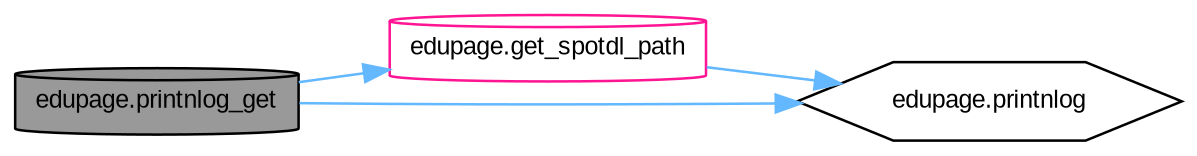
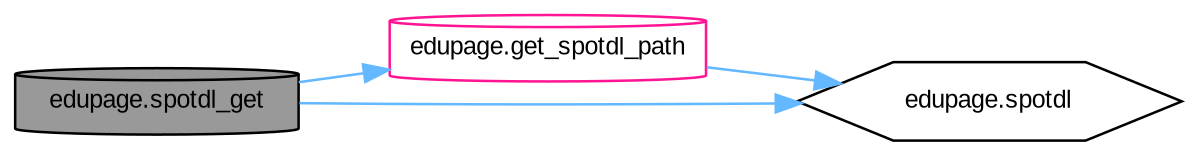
  digraph {
    fontname="Liberation Sans"
    rankdir=LR
    node [color=black fillcolor=white fontname="Liberation Sans" fontsize=10 shape=cylinder style=filled]
    edge [color=steelblue1 fontname="Liberation Sans" fontsize=10 labelfontname=Helvetica labelfontsize=10 style=solid]
-   n1 [fillcolor=grey60 fontcolor=black height=0.2 label="edupage.printnlog_get" width=0.4]
+   n1 [fillcolor=grey60 fontcolor=black height=0.2 label="edupage.spotdl_get" width=0.4]
    n2 [color=deeppink height=0.2 label="edupage.get_spotdl_path" width=0.4]
-   n3 [height=0.2 label="edupage.printnlog" shape=hexagon width=0.4]
+   n3 [height=0.2 label="edupage.spotdl" shape=hexagon width=0.4]
    n1 -> n2
    n1 -> n3
    n2 -> n3
  }
